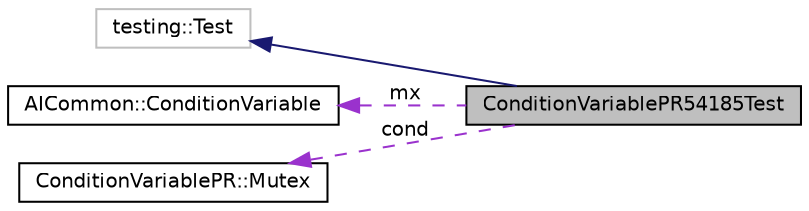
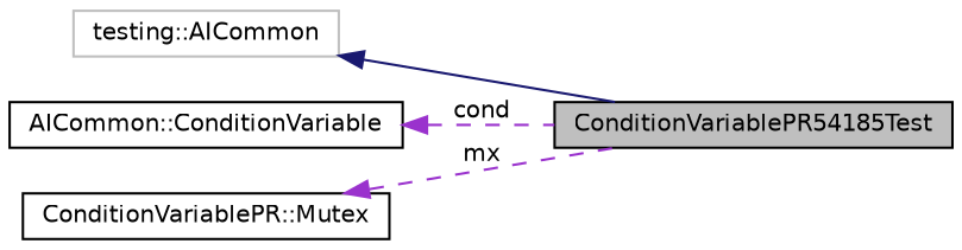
  digraph {
    rankdir=LR
    node [color=black fillcolor=white fontname=Helvetica fontsize=10 shape=record style=filled]
    edge [color=darkorchid3 dir=back fontname=Helvetica fontsize=10 labelfontname=Helvetica labelfontsize=10 style=dashed]
    n1 [fillcolor=grey75 fontcolor=black height=0.2 label=ConditionVariablePR54185Test width=0.4]
-   n2 [color=grey75 height=0.2 label="testing::Test" width=0.4]
+   n2 [color=grey75 height=0.2 label="testing::AICommon" width=0.4]
    n3 [height=0.2 label="AICommon::ConditionVariable" width=0.4]
    n4 [height=0.2 label="ConditionVariablePR::Mutex" width=0.4]
    n2 -> n1 [color=midnightblue style=solid]
-   n3 -> n1 [label=" mx"]
-   n4 -> n1 [label=" cond"]
+   n3 -> n1 [label=" cond"]
+   n4 -> n1 [label=" mx"]
  }
